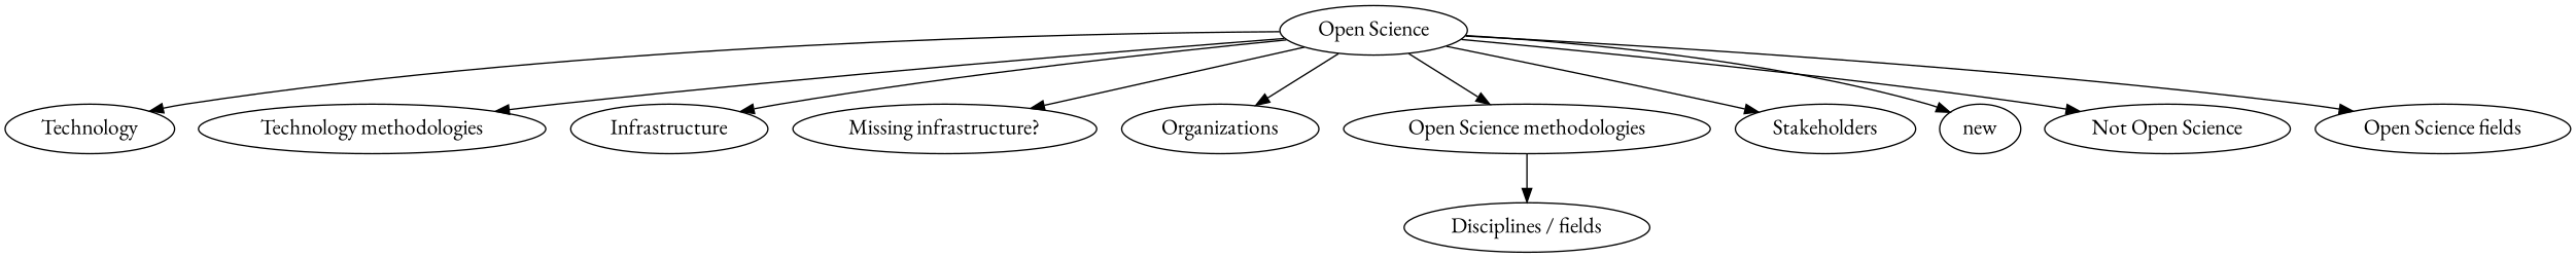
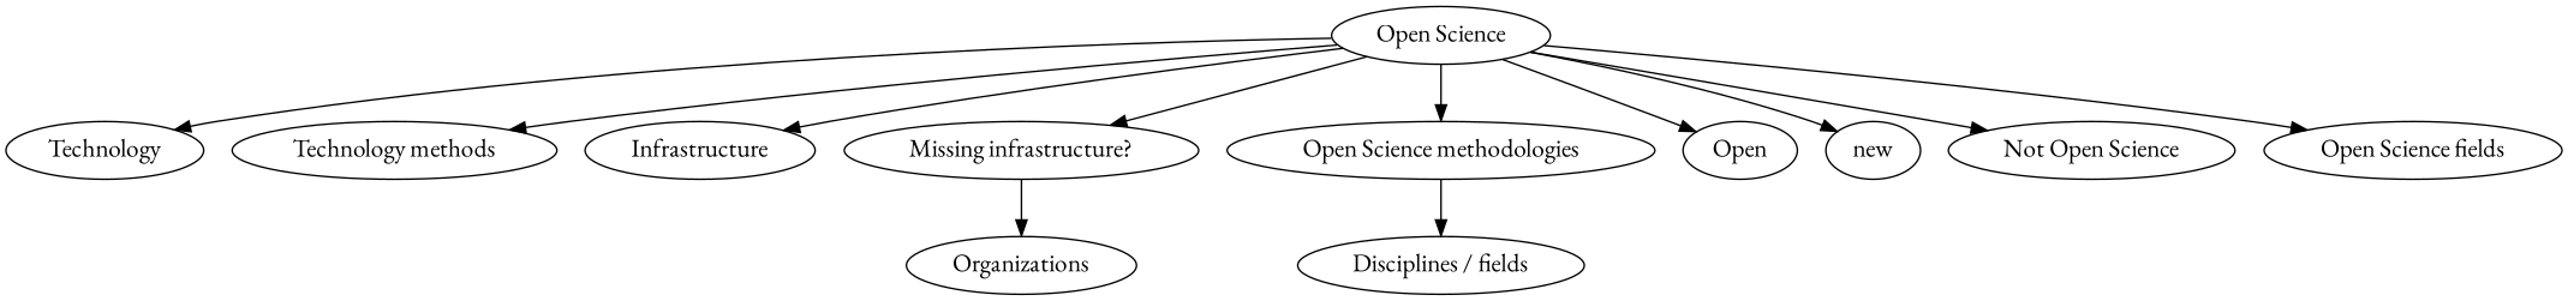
  digraph {
    fontname="EB Garamond"
    rankdir=TB
    node [fontname="EB Garamond" fontsize=16 shape=ellipse]
    edge [fontname="EB Garamond"]
    "Open Science"
    Technology
-   "Technology methods" [label="Technology methodologies"]
+   "Technology methods"
    Infrastructure
    "Missing infrastructure?"
    Organizations
    "Open Science methodologies"
-   Stakeholders
+   Stakeholders [label=Open]
    new
    "Not Open Science"
    n11 [label="Open Science fields"]
    "Disciplines / fields"
    "Open Science" -> Technology
    "Open Science" -> "Technology methods"
    "Open Science" -> Infrastructure
    "Open Science" -> "Missing infrastructure?"
-   "Open Science" -> Organizations
+   "Missing infrastructure?" -> Organizations
    "Open Science" -> "Open Science methodologies"
    "Open Science" -> Stakeholders
    "Open Science" -> new
    "Open Science" -> "Not Open Science"
    "Open Science" -> n11
    "Open Science methodologies" -> "Disciplines / fields"
  }
